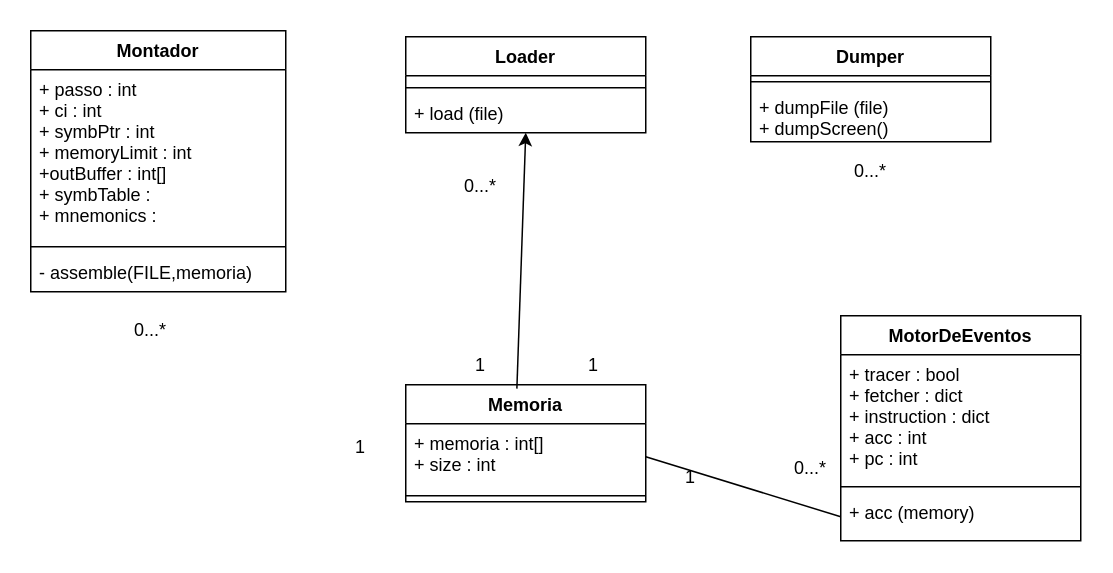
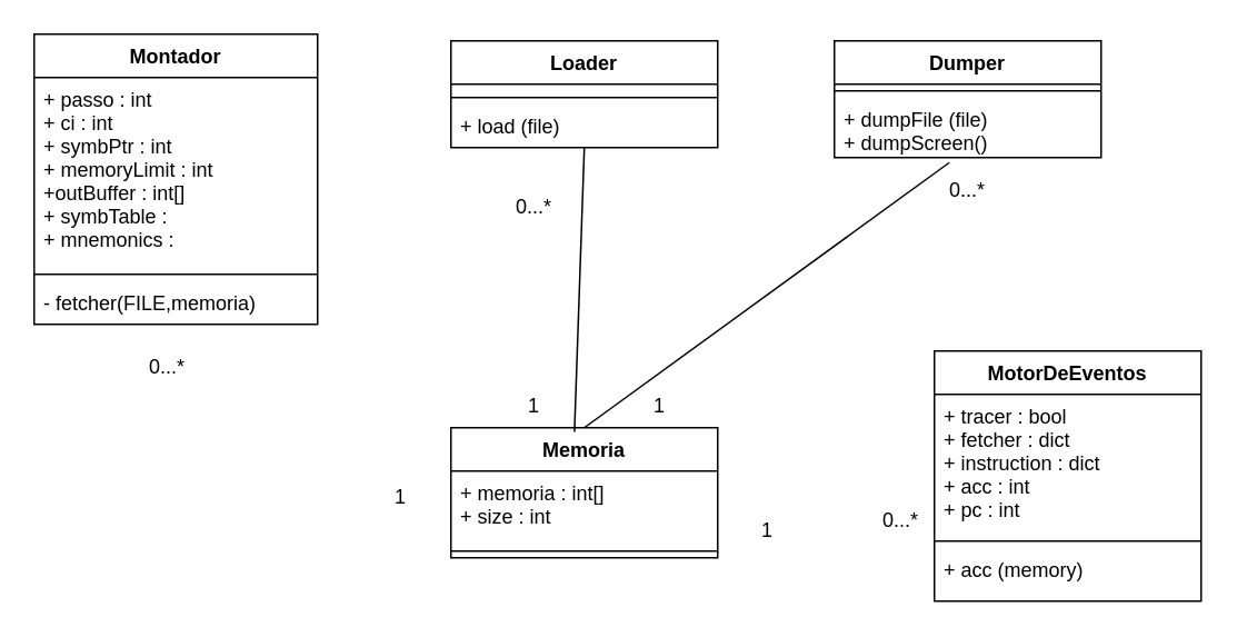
  <mxCell id="0" />
  <mxCell id="1" parent="0" />
  <mxCell id="2" value="Montador" style="swimlane;fontStyle=1;align=center;verticalAlign=top;childLayout=stackLayout;horizontal=1;startSize=26;horizontalStack=0;resizeParent=1;resizeParentMax=0;resizeLast=0;collapsible=1;marginBottom=0;" parent="1" vertex="1"><mxGeometry x="20" y="20" width="170" height="174" as="geometry" /></mxCell>
  <mxCell id="3" value="+ passo : int&#10;+ ci : int&#10;+ symbPtr : int&#10;+ memoryLimit : int&#10;+outBuffer : int[]&#10;+ symbTable :&#10;+ mnemonics :&#10;&#10;" style="text;strokeColor=none;fillColor=none;align=left;verticalAlign=top;spacingLeft=4;spacingRight=4;overflow=hidden;rotatable=0;points=[[0,0.5],[1,0.5]];portConstraint=eastwest;" parent="2" vertex="1"><mxGeometry y="26" width="170" height="114" as="geometry" /></mxCell>
  <mxCell id="4" value="" style="line;strokeWidth=1;fillColor=none;align=left;verticalAlign=middle;spacingTop=-1;spacingLeft=3;spacingRight=3;rotatable=0;labelPosition=right;points=[];portConstraint=eastwest;" parent="2" vertex="1"><mxGeometry y="140" width="170" height="8" as="geometry" /></mxCell>
- <mxCell id="5" value="- assemble(FILE,memoria)" style="text;strokeColor=none;fillColor=none;align=left;verticalAlign=top;spacingLeft=4;spacingRight=4;overflow=hidden;rotatable=0;points=[[0,0.5],[1,0.5]];portConstraint=eastwest;" parent="2" vertex="1"><mxGeometry y="148" width="170" height="26" as="geometry" /></mxCell>
+ <mxCell id="5" value="- fetcher(FILE,memoria)" style="text;strokeColor=none;fillColor=none;align=left;verticalAlign=top;spacingLeft=4;spacingRight=4;overflow=hidden;rotatable=0;points=[[0,0.5],[1,0.5]];portConstraint=eastwest;" parent="2" vertex="1"><mxGeometry y="148" width="170" height="26" as="geometry" /></mxCell>
  <mxCell id="6" value="Loader&#10;" style="swimlane;fontStyle=1;align=center;verticalAlign=top;childLayout=stackLayout;horizontal=1;startSize=26;horizontalStack=0;resizeParent=1;resizeParentMax=0;resizeLast=0;collapsible=1;marginBottom=0;" parent="1" vertex="1"><mxGeometry x="270" y="24" width="160" height="64" as="geometry" /></mxCell>
  <mxCell id="7" value="&#10;&#10;" style="text;strokeColor=none;fillColor=none;align=left;verticalAlign=top;spacingLeft=4;spacingRight=4;overflow=hidden;rotatable=0;points=[[0,0.5],[1,0.5]];portConstraint=eastwest;" parent="6" vertex="1"><mxGeometry y="26" width="160" height="4" as="geometry" /></mxCell>
  <mxCell id="8" value="" style="line;strokeWidth=1;fillColor=none;align=left;verticalAlign=middle;spacingTop=-1;spacingLeft=3;spacingRight=3;rotatable=0;labelPosition=right;points=[];portConstraint=eastwest;" parent="6" vertex="1"><mxGeometry y="30" width="160" height="8" as="geometry" /></mxCell>
  <mxCell id="9" value="+ load (file)" style="text;strokeColor=none;fillColor=none;align=left;verticalAlign=top;spacingLeft=4;spacingRight=4;overflow=hidden;rotatable=0;points=[[0,0.5],[1,0.5]];portConstraint=eastwest;" parent="6" vertex="1"><mxGeometry y="38" width="160" height="26" as="geometry" /></mxCell>
  <mxCell id="10" value="Dumper" style="swimlane;fontStyle=1;align=center;verticalAlign=top;childLayout=stackLayout;horizontal=1;startSize=26;horizontalStack=0;resizeParent=1;resizeParentMax=0;resizeLast=0;collapsible=1;marginBottom=0;" parent="1" vertex="1"><mxGeometry x="500" y="24" width="160" height="70" as="geometry" /></mxCell>
  <mxCell id="11" value="" style="line;strokeWidth=1;fillColor=none;align=left;verticalAlign=middle;spacingTop=-1;spacingLeft=3;spacingRight=3;rotatable=0;labelPosition=right;points=[];portConstraint=eastwest;" parent="10" vertex="1"><mxGeometry y="26" width="160" height="8" as="geometry" /></mxCell>
  <mxCell id="12" value="+ dumpFile (file)&#10;+ dumpScreen()&#10;" style="text;strokeColor=none;fillColor=none;align=left;verticalAlign=top;spacingLeft=4;spacingRight=4;overflow=hidden;rotatable=0;points=[[0,0.5],[1,0.5]];portConstraint=eastwest;" parent="10" vertex="1"><mxGeometry y="34" width="160" height="36" as="geometry" /></mxCell>
  <mxCell id="13" value="MotorDeEventos&#10;&#10;" style="swimlane;fontStyle=1;align=center;verticalAlign=top;childLayout=stackLayout;horizontal=1;startSize=26;horizontalStack=0;resizeParent=1;resizeParentMax=0;resizeLast=0;collapsible=1;marginBottom=0;" parent="1" vertex="1"><mxGeometry x="560" y="210" width="160" height="150" as="geometry" /></mxCell>
  <mxCell id="14" value="+ tracer : bool&#10;+ fetcher : dict&#10;+ instruction : dict&#10;+ acc : int&#10;+ pc : int&#10;" style="text;strokeColor=none;fillColor=none;align=left;verticalAlign=top;spacingLeft=4;spacingRight=4;overflow=hidden;rotatable=0;points=[[0,0.5],[1,0.5]];portConstraint=eastwest;" parent="13" vertex="1"><mxGeometry y="26" width="160" height="84" as="geometry" /></mxCell>
  <mxCell id="15" value="" style="line;strokeWidth=1;fillColor=none;align=left;verticalAlign=middle;spacingTop=-1;spacingLeft=3;spacingRight=3;rotatable=0;labelPosition=right;points=[];portConstraint=eastwest;" parent="13" vertex="1"><mxGeometry y="110" width="160" height="8" as="geometry" /></mxCell>
  <mxCell id="16" value="+ acc (memory)&#10;" style="text;strokeColor=none;fillColor=none;align=left;verticalAlign=top;spacingLeft=4;spacingRight=4;overflow=hidden;rotatable=0;points=[[0,0.5],[1,0.5]];portConstraint=eastwest;" parent="13" vertex="1"><mxGeometry y="118" width="160" height="32" as="geometry" /></mxCell>
  <mxCell id="17" value="Memoria" style="swimlane;fontStyle=1;align=center;verticalAlign=top;childLayout=stackLayout;horizontal=1;startSize=26;horizontalStack=0;resizeParent=1;resizeParentMax=0;resizeLast=0;collapsible=1;marginBottom=0;" parent="1" vertex="1"><mxGeometry x="270" y="256" width="160" height="78" as="geometry" /></mxCell>
  <mxCell id="18" value="+ memoria : int[]&#10;+ size : int&#10;" style="text;strokeColor=none;fillColor=none;align=left;verticalAlign=top;spacingLeft=4;spacingRight=4;overflow=hidden;rotatable=0;points=[[0,0.5],[1,0.5]];portConstraint=eastwest;" parent="17" vertex="1"><mxGeometry y="26" width="160" height="44" as="geometry" /></mxCell>
  <mxCell id="19" value="" style="line;strokeWidth=1;fillColor=none;align=left;verticalAlign=middle;spacingTop=-1;spacingLeft=3;spacingRight=3;rotatable=0;labelPosition=right;points=[];portConstraint=eastwest;" parent="17" vertex="1"><mxGeometry y="70" width="160" height="8" as="geometry" /></mxCell>
- <mxCell id="20" value="" style="endArrow=classic;html=1;exitX=0.463;exitY=0.033;exitDx=0;exitDy=0;exitPerimeter=0;entryX=0.5;entryY=1;entryDx=0;entryDy=0;entryPerimeter=0;" parent="1" source="17" target="9" edge="1"><mxGeometry width="50" height="50" relative="1" as="geometry"><mxPoint x="310" y="217" as="sourcePoint" /><mxPoint x="360" y="167" as="targetPoint" /></mxGeometry></mxCell>
+ <mxCell id="20" value="" style="endArrow=none;html=1;exitX=0.463;exitY=0.033;exitDx=0;exitDy=0;exitPerimeter=0;entryX=0.5;entryY=1;entryDx=0;entryDy=0;entryPerimeter=0;" parent="1" source="17" target="9" edge="1"><mxGeometry width="50" height="50" relative="1" as="geometry"><mxPoint x="310" y="217" as="sourcePoint" /><mxPoint x="360" y="167" as="targetPoint" /></mxGeometry></mxCell>
  <mxCell id="21" value="1" style="text;html=1;strokeColor=none;fillColor=none;align=center;verticalAlign=middle;whiteSpace=wrap;rounded=0;" parent="1" vertex="1"><mxGeometry x="300" y="233" width="40" height="20" as="geometry" /></mxCell>
  <mxCell id="22" value="0...*" style="text;html=1;strokeColor=none;fillColor=none;align=center;verticalAlign=middle;whiteSpace=wrap;rounded=0;" parent="1" vertex="1"><mxGeometry x="300" y="114" width="40" height="20" as="geometry" /></mxCell>
+ <mxCell id="23" value="" style="endArrow=none;html=1;exitX=0.5;exitY=0;exitDx=0;exitDy=0;entryX=0.431;entryY=1.083;entryDx=0;entryDy=0;entryPerimeter=0;" parent="1" source="17" target="12" edge="1"><mxGeometry width="50" height="50" relative="1" as="geometry"><mxPoint x="494" y="262" as="sourcePoint" /><mxPoint x="500" y="94" as="targetPoint" /></mxGeometry></mxCell>
  <mxCell id="24" value="1" style="text;html=1;resizable=0;points=[];autosize=1;align=left;verticalAlign=top;spacingTop=-4;" parent="1" vertex="1"><mxGeometry x="390" y="233" width="20" height="20" as="geometry" /></mxCell>
  <mxCell id="25" value="0...*&lt;br&gt;" style="text;html=1;strokeColor=none;fillColor=none;align=center;verticalAlign=middle;whiteSpace=wrap;rounded=0;" parent="1" vertex="1"><mxGeometry x="560" y="106" width="40" height="16" as="geometry" /></mxCell>
- <mxCell id="26" value="" style="endArrow=none;html=1;exitX=1;exitY=0.5;exitDx=0;exitDy=0;entryX=0;entryY=0.5;entryDx=0;entryDy=0;" parent="1" source="18" target="16" edge="1"><mxGeometry width="50" height="50" relative="1" as="geometry"><mxPoint x="470" y="344" as="sourcePoint" /><mxPoint x="476" y="176" as="targetPoint" /></mxGeometry></mxCell>
  <mxCell id="27" value="0...*&lt;br&gt;" style="text;html=1;strokeColor=none;fillColor=none;align=center;verticalAlign=middle;whiteSpace=wrap;rounded=0;" parent="1" vertex="1"><mxGeometry x="520" y="302" width="40" height="20" as="geometry" /></mxCell>
  <mxCell id="28" value="1" style="text;html=1;strokeColor=none;fillColor=none;align=center;verticalAlign=middle;whiteSpace=wrap;rounded=0;" parent="1" vertex="1"><mxGeometry x="440" y="308" width="40" height="20" as="geometry" /></mxCell>
  <mxCell id="29" value="1" style="text;html=1;strokeColor=none;fillColor=none;align=center;verticalAlign=middle;whiteSpace=wrap;rounded=0;" parent="1" vertex="1"><mxGeometry x="220" y="288" width="40" height="20" as="geometry" /></mxCell>
  <mxCell id="30" value="0...*" style="text;html=1;strokeColor=none;fillColor=none;align=center;verticalAlign=middle;whiteSpace=wrap;rounded=0;" parent="1" vertex="1"><mxGeometry x="80" y="210" width="40" height="20" as="geometry" /></mxCell>
